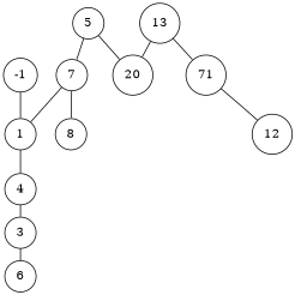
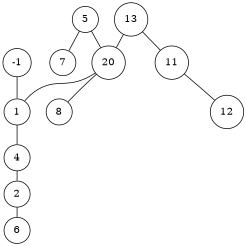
  digraph {
    nodesep=0.3
    ordering=out
    ranksep=0.2
    node [shape=circle]
    edge [arrowsize=0]
    nil1 [style=invis width=.1]
    nil2 [style=invis width=.1]
    5
    7
    20
    1
    8
    4
    13
-   11 [label=71]
+   11
    -1
-   3
+   3 [label=2]
    6
    12
    5 -> 7
    5 -> 20
-   7 -> 1
-   7 -> 8
+   20 -> 1
+   20 -> 8
    20 -> nil1 [style=invis]
    1 -> 4
    4 -> 3 [headport=4]
    13 -> 20
    13 -> 11
    11 -> nil2 [style=invis]
    11 -> 12
    -1 -> 1
    3 -> 6 [tailport=4]
  }
